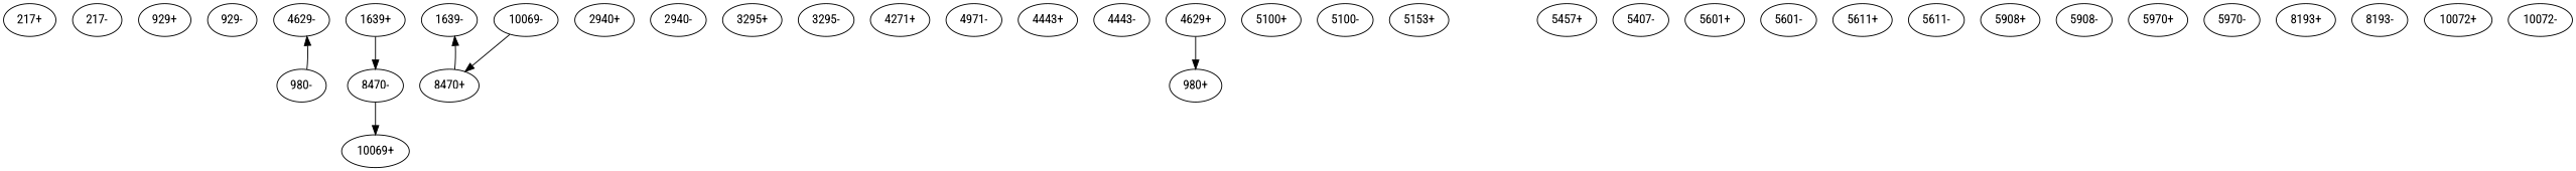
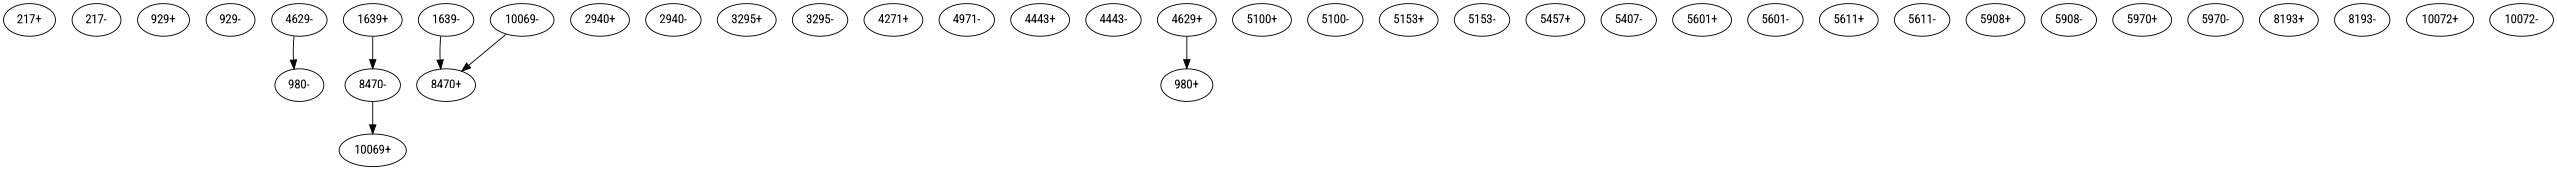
  digraph {
    fontname="Roboto Condensed"
    k=40
    node [fontname="Roboto Condensed" l=210]
    edge [d=264 e=65.0 fontname="Roboto Condensed" n=1]
    "217+" [l=276]
    "217-" [l=276]
    "929+" [l=287]
    "929-" [l=287]
    "4629-" [l=269]
    "980-"
    "1639+" [l=295]
    "8470-" [l=253]
    "10069+" [l=2215]
    "1639-" [l=295]
    "2940+" [l=223]
    "2940-" [l=223]
    "3295+" [l=207]
    "3295-" [l=207]
    "4271+"
    n16 [label="4971-"]
    "4443+" [l=256]
    "4443-" [l=256]
    "4629+" [l=269]
    "980+"
    "5100+" [l=287]
    "5100-" [l=287]
    "5153+" [l=240]
+   "5153-" [l=240]
    "5457+" [l=229]
    n26 [l=229 label="5407-"]
    "5601+" [l=322]
    "5601-" [l=322]
    "5611+" [l=204]
    "5611-" [l=204]
    "5908+"
    "5908-"
    "5970+" [l=234]
    "5970-" [l=234]
    "8193+" [l=384]
    "8193-" [l=384]
    "8470+" [l=253]
    "10069-" [l=2215]
    "10072+" [l=394]
    "10072-" [l=394]
-   "980-" -> "4629-"
+   "4629-" -> "980-"
    "1639+" -> "8470-" [d=370]
    "8470-" -> "10069+" [d=373]
    "4629+" -> "980+"
-   "8470+" -> "1639-" [d=370]
+   "1639-" -> "8470+" [d=370]
    "10069-" -> "8470+" [d=373]
  }
